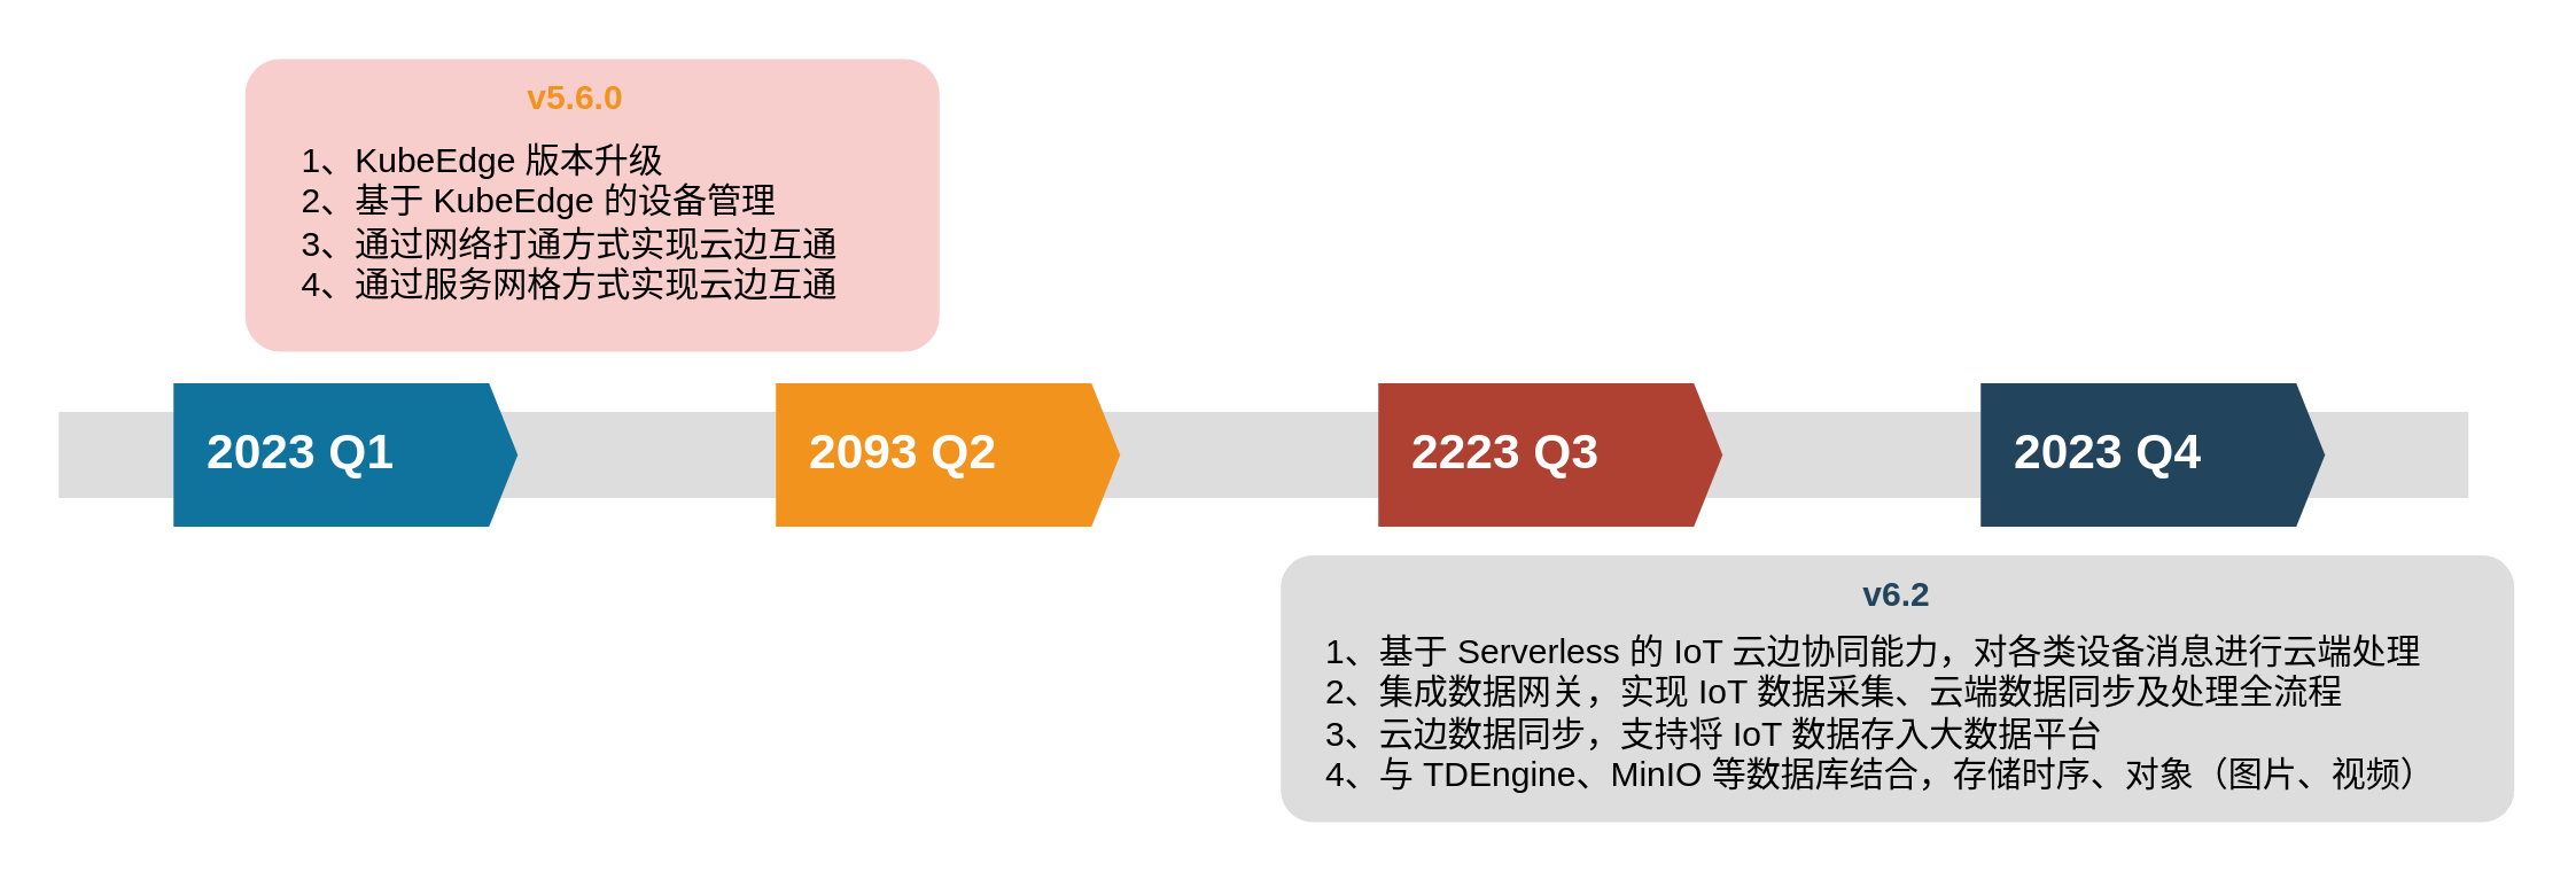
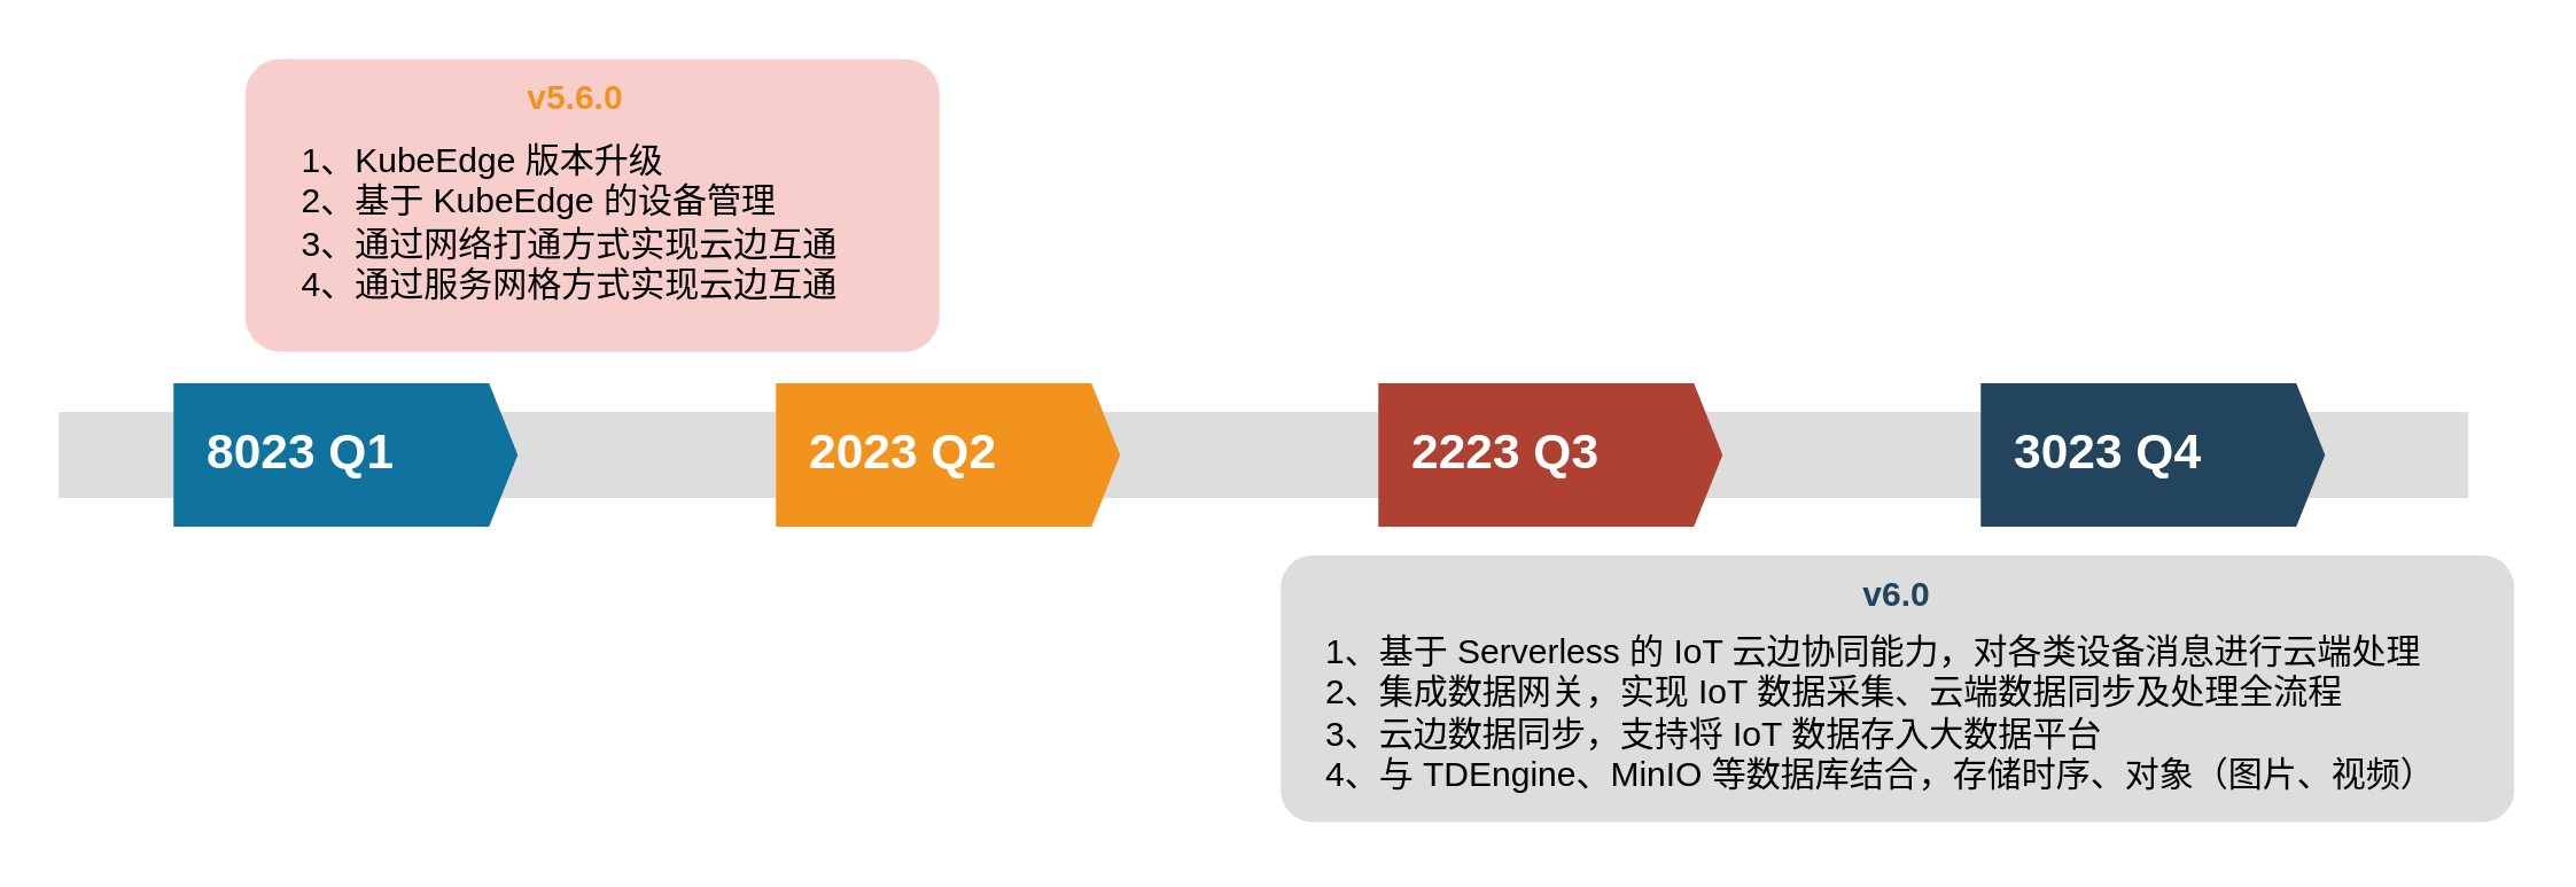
  <mxCell id="0" />
  <mxCell id="1" parent="0" />
  <mxCell id="2" value="" style="fillColor=#dddddd;rounded=0;strokeColor=none;" parent="1" vertex="1"><mxGeometry x="20" y="143" width="840" height="30" as="geometry" /></mxCell>
- <mxCell id="3" value="2023 Q1" style="shape=mxgraph.infographic.ribbonSimple;notch1=0;notch2=10;notch=0;html=1;fillColor=#10739E;strokeColor=none;shadow=0;fontSize=17;fontColor=#FFFFFF;align=left;spacingLeft=10;fontStyle=1;" parent="1" vertex="1"><mxGeometry x="60" y="133" width="120" height="50" as="geometry" /></mxCell>
- <mxCell id="4" value="2093 Q2" style="shape=mxgraph.infographic.ribbonSimple;notch1=0;notch2=10;notch=0;html=1;fillColor=#F2931E;strokeColor=none;shadow=0;fontSize=17;fontColor=#FFFFFF;align=left;spacingLeft=10;fontStyle=1;" parent="1" vertex="1"><mxGeometry x="270" y="133" width="120" height="50" as="geometry" /></mxCell>
+ <mxCell id="3" value="8023 Q1" style="shape=mxgraph.infographic.ribbonSimple;notch1=0;notch2=10;notch=0;html=1;fillColor=#10739E;strokeColor=none;shadow=0;fontSize=17;fontColor=#FFFFFF;align=left;spacingLeft=10;fontStyle=1;" parent="1" vertex="1"><mxGeometry x="60" y="133" width="120" height="50" as="geometry" /></mxCell>
+ <mxCell id="4" value="2023 Q2" style="shape=mxgraph.infographic.ribbonSimple;notch1=0;notch2=10;notch=0;html=1;fillColor=#F2931E;strokeColor=none;shadow=0;fontSize=17;fontColor=#FFFFFF;align=left;spacingLeft=10;fontStyle=1;" parent="1" vertex="1"><mxGeometry x="270" y="133" width="120" height="50" as="geometry" /></mxCell>
  <mxCell id="5" value="2223 Q3" style="shape=mxgraph.infographic.ribbonSimple;notch1=0;notch2=10;notch=0;html=1;fillColor=#AE4132;strokeColor=none;shadow=0;fontSize=17;fontColor=#FFFFFF;align=left;spacingLeft=10;fontStyle=1;" parent="1" vertex="1"><mxGeometry x="480" y="133" width="120" height="50" as="geometry" /></mxCell>
- <mxCell id="6" value="2023 Q4" style="shape=mxgraph.infographic.ribbonSimple;notch1=0;notch2=10;notch=0;html=1;fillColor=#23445D;strokeColor=none;shadow=0;fontSize=17;fontColor=#FFFFFF;align=left;spacingLeft=10;fontStyle=1;" parent="1" vertex="1"><mxGeometry x="690" y="133" width="120" height="50" as="geometry" /></mxCell>
+ <mxCell id="6" value="3023 Q4" style="shape=mxgraph.infographic.ribbonSimple;notch1=0;notch2=10;notch=0;html=1;fillColor=#23445D;strokeColor=none;shadow=0;fontSize=17;fontColor=#FFFFFF;align=left;spacingLeft=10;fontStyle=1;" parent="1" vertex="1"><mxGeometry x="690" y="133" width="120" height="50" as="geometry" /></mxCell>
  <mxCell id="7" value="&lt;b style=&quot;color: rgb(242 , 147 , 30)&quot;&gt;&amp;nbsp; &amp;nbsp; &amp;nbsp; &amp;nbsp; &amp;nbsp; &amp;nbsp; &amp;nbsp; &amp;nbsp; &amp;nbsp; &amp;nbsp; &amp;nbsp; &amp;nbsp; &amp;nbsp; &amp;nbsp; &amp;nbsp;v5.6.0&lt;/b&gt;&lt;font color=&quot;#10739e&quot;&gt;&lt;span&gt;&lt;br&gt;&lt;br&gt;&lt;/span&gt;&lt;br&gt;&lt;/font&gt;" style="rounded=1;strokeColor=none;fillColor=#f8cecc;align=left;arcSize=12;verticalAlign=top;whiteSpace=wrap;html=1;fontSize=12;fontStyle=1;" parent="1" vertex="1"><mxGeometry x="85" y="20" width="242" height="102" as="geometry" /></mxCell>
- <mxCell id="8" value="&lt;font style=&quot;font-size: 10px&quot;&gt;&lt;font style=&quot;font-size: 12px&quot; color=&quot;#23445D&quot;&gt;&lt;b&gt;v6.2&lt;/b&gt;&lt;/font&gt;&lt;br&gt;&lt;br&gt;&lt;br&gt;&lt;/font&gt;" style="rounded=1;strokeColor=none;fillColor=#DDDDDD;align=center;arcSize=12;verticalAlign=top;whiteSpace=wrap;html=1;fontSize=12;" parent="1" vertex="1"><mxGeometry x="446" y="193" width="430" height="93" as="geometry" /></mxCell>
+ <mxCell id="8" value="&lt;font style=&quot;font-size: 10px&quot;&gt;&lt;font style=&quot;font-size: 12px&quot; color=&quot;#23445D&quot;&gt;&lt;b&gt;v6.0&lt;/b&gt;&lt;/font&gt;&lt;br&gt;&lt;br&gt;&lt;br&gt;&lt;/font&gt;" style="rounded=1;strokeColor=none;fillColor=#DDDDDD;align=center;arcSize=12;verticalAlign=top;whiteSpace=wrap;html=1;fontSize=12;" parent="1" vertex="1"><mxGeometry x="446" y="193" width="430" height="93" as="geometry" /></mxCell>
  <mxCell id="9" value="1、KubeEdge 版本升级&lt;br&gt;2、基于 KubeEdge 的设备管理&lt;br&gt;3、通过网络打通方式实现云边互通&lt;br&gt;4、通过服务网格方式实现云边互通" style="text;html=1;whiteSpace=wrap;" parent="1" vertex="1"><mxGeometry x="102.5" y="42" width="207" height="68" as="geometry" /></mxCell>
  <mxCell id="10" value="1、基于 Serverless 的 IoT 云边协同能力，对各类设备消息进行云端处理&lt;br&gt;2、集成数据网关，实现 IoT 数据采集、云端数据同步及处理全流程&lt;br&gt;3、云边数据同步，支持将 IoT 数据存入大数据平台&lt;br&gt;4、与 TDEngine、MinIO 等数据库结合，存储时序、对象（图片、视频）" style="text;html=1;whiteSpace=wrap;" parent="1" vertex="1"><mxGeometry x="460" y="213" width="403" height="74" as="geometry" /></mxCell>
